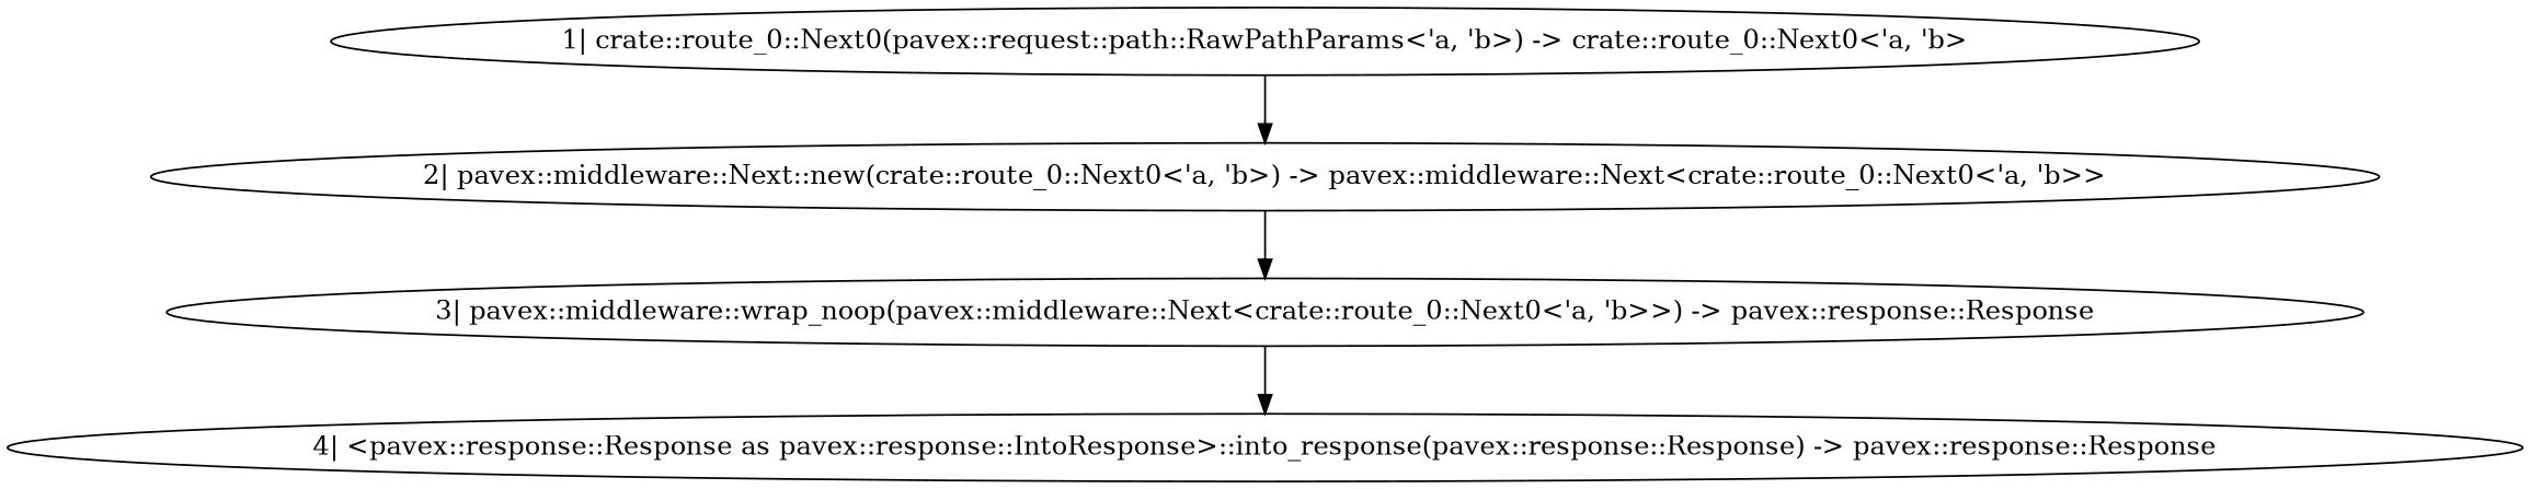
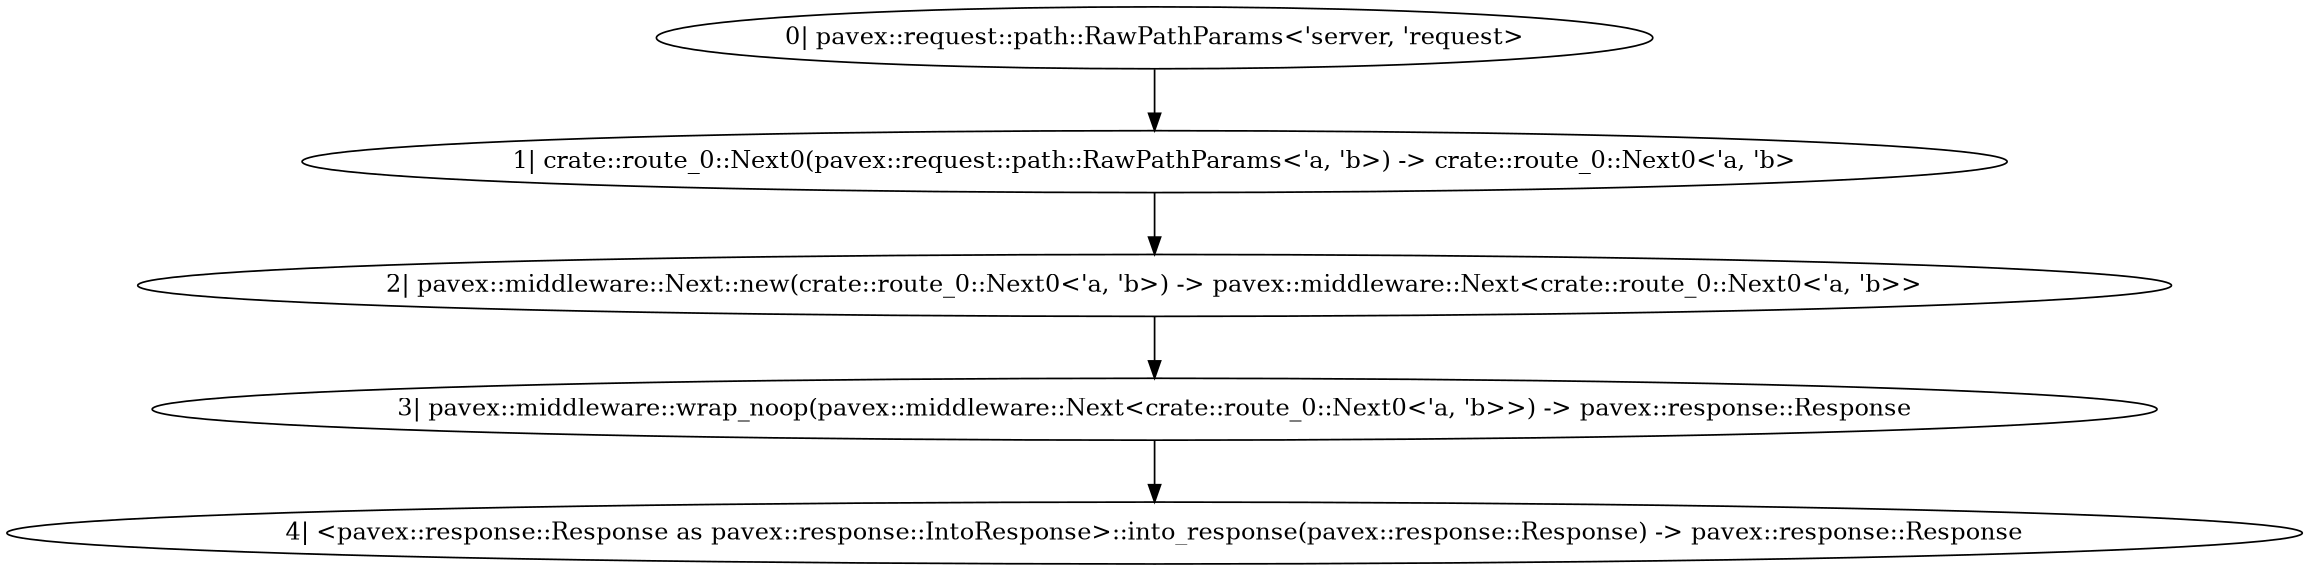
  digraph {
+   n1 [label="0| pavex::request::path::RawPathParams<'server, 'request>"]
    n2 [label="1| crate::route_0::Next0(pavex::request::path::RawPathParams<'a, 'b>) -> crate::route_0::Next0<'a, 'b>"]
    n3 [label="2| pavex::middleware::Next::new(crate::route_0::Next0<'a, 'b>) -> pavex::middleware::Next<crate::route_0::Next0<'a, 'b>>"]
    n4 [label="3| pavex::middleware::wrap_noop(pavex::middleware::Next<crate::route_0::Next0<'a, 'b>>) -> pavex::response::Response"]
    n5 [label="4| <pavex::response::Response as pavex::response::IntoResponse>::into_response(pavex::response::Response) -> pavex::response::Response"]
+   n1 -> n2
    n2 -> n3
    n3 -> n4
    n4 -> n5
  }
